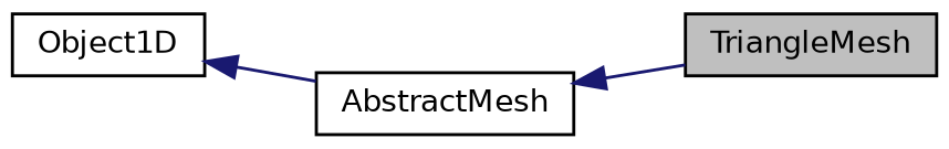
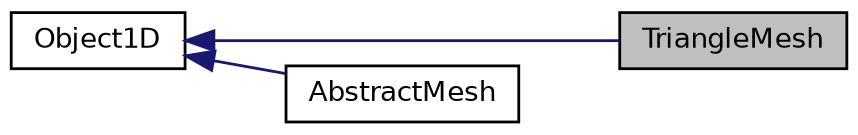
  digraph {
    rankdir=LR
    node [color=black fillcolor=white fontname=Helvetica fontsize=10 shape=record style=filled]
    edge [color=midnightblue dir=back fontname=Helvetica fontsize=10 labelfontname=Helvetica labelfontsize=10 style=solid]
    n1 [fillcolor=grey75 fontcolor=black height=0.2 label=TriangleMesh width=0.4]
    n2 [height=0.2 label=AbstractMesh width=0.4]
    n3 [height=0.2 label=Object1D width=0.4]
-   n2 -> n1
+   n3 -> n1
    n3 -> n2
  }
